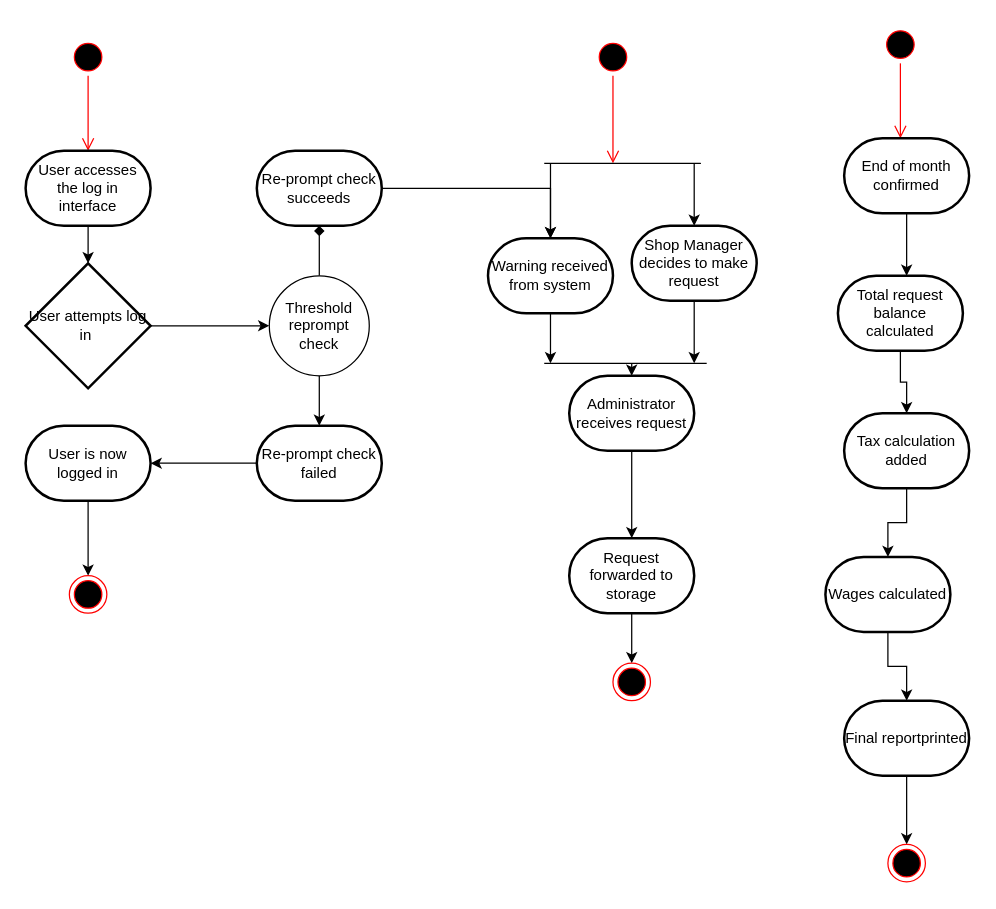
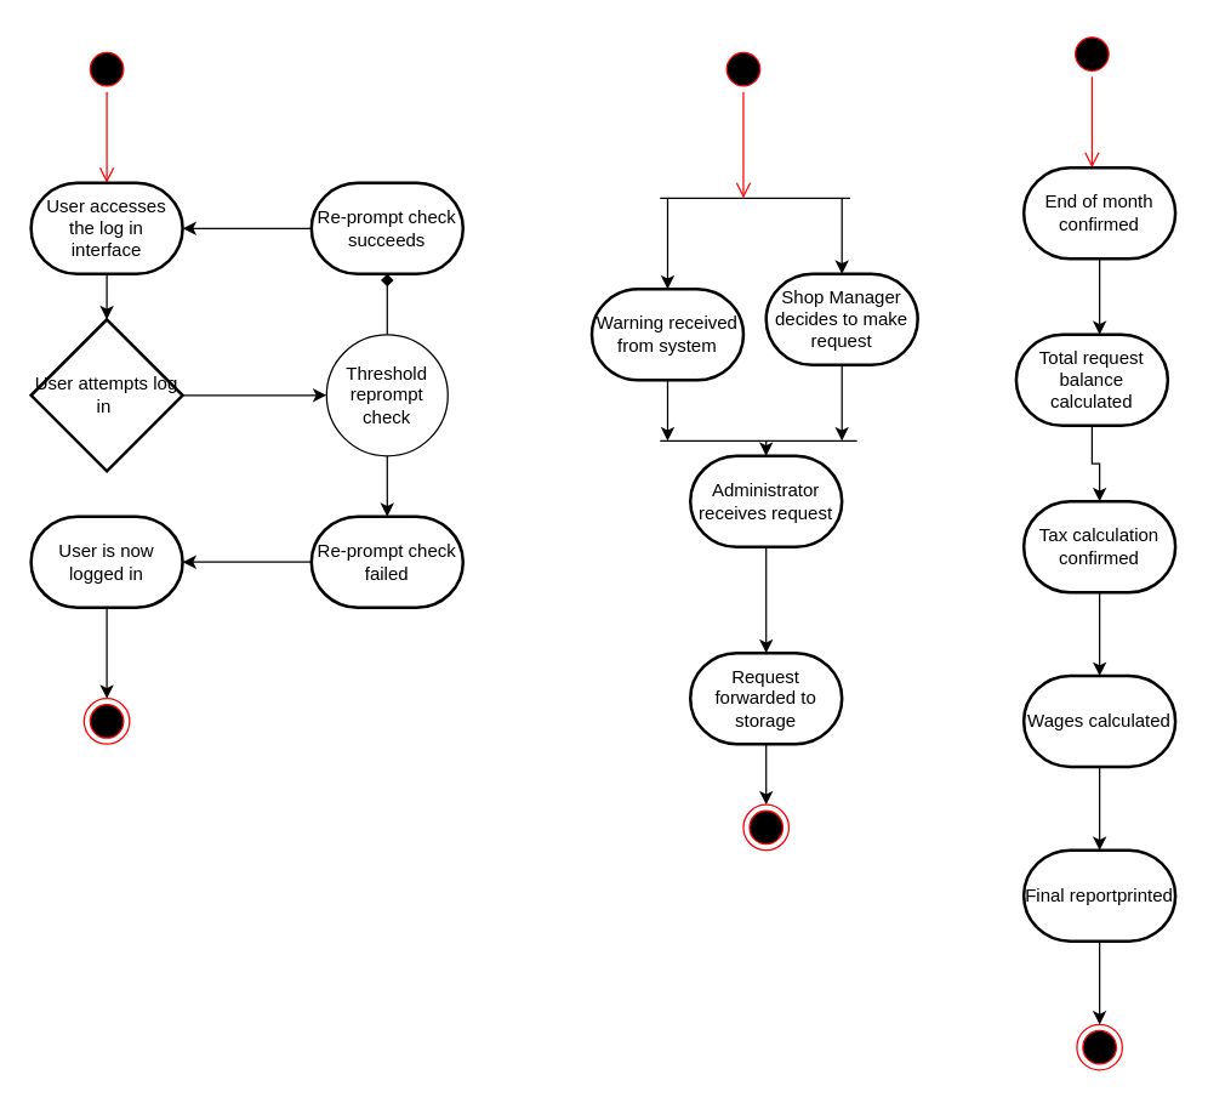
  <mxCell id="0" />
  <mxCell id="1" parent="0" />
  <mxCell id="2" value="" style="ellipse;html=1;shape=startState;fillColor=#000000;strokeColor=#ff0000;" vertex="1" parent="1"><mxGeometry x="55" y="30" width="30" height="30" as="geometry" /></mxCell>
  <mxCell id="3" value="" style="edgeStyle=orthogonalEdgeStyle;html=1;verticalAlign=bottom;endArrow=open;endSize=8;strokeColor=#ff0000;" edge="1" source="2" parent="1"><mxGeometry relative="1" as="geometry"><mxPoint x="70" y="120" as="targetPoint" /></mxGeometry></mxCell>
  <mxCell id="4" style="edgeStyle=orthogonalEdgeStyle;rounded=0;orthogonalLoop=1;jettySize=auto;html=1;entryX=0.5;entryY=0;entryDx=0;entryDy=0;entryPerimeter=0;" edge="1" parent="1" source="5" target="7"><mxGeometry relative="1" as="geometry" /></mxCell>
  <mxCell id="5" value="User accesses the log in interface" style="strokeWidth=2;html=1;shape=mxgraph.flowchart.terminator;whiteSpace=wrap;" vertex="1" parent="1"><mxGeometry x="20" y="120" width="100" height="60" as="geometry" /></mxCell>
  <mxCell id="6" style="edgeStyle=orthogonalEdgeStyle;rounded=0;orthogonalLoop=1;jettySize=auto;html=1;entryX=0;entryY=0.5;entryDx=0;entryDy=0;" edge="1" parent="1" source="7" target="12"><mxGeometry relative="1" as="geometry"><mxPoint x="205" y="270" as="targetPoint" /></mxGeometry></mxCell>
  <mxCell id="7" value="User attempts log in&amp;nbsp;" style="strokeWidth=2;html=1;shape=mxgraph.flowchart.decision;whiteSpace=wrap;" vertex="1" parent="1"><mxGeometry x="20" y="210" width="100" height="100" as="geometry" /></mxCell>
  <mxCell id="8" style="edgeStyle=orthogonalEdgeStyle;rounded=0;orthogonalLoop=1;jettySize=auto;html=1;" edge="1" parent="1" source="9" target="13"><mxGeometry relative="1" as="geometry" /></mxCell>
  <mxCell id="9" value="User is now logged in" style="strokeWidth=2;html=1;shape=mxgraph.flowchart.terminator;whiteSpace=wrap;" vertex="1" parent="1"><mxGeometry x="20" y="340" width="100" height="60" as="geometry" /></mxCell>
  <mxCell id="10" style="edgeStyle=orthogonalEdgeStyle;rounded=0;orthogonalLoop=1;jettySize=auto;html=1;entryX=0.5;entryY=0;entryDx=0;entryDy=0;entryPerimeter=0;" edge="1" parent="1" source="12" target="15"><mxGeometry relative="1" as="geometry" /></mxCell>
  <mxCell id="11" style="edgeStyle=orthogonalEdgeStyle;rounded=0;orthogonalLoop=1;jettySize=auto;html=1;entryX=0.5;entryY=1;entryDx=0;entryDy=0;entryPerimeter=0;endArrow=diamond;" edge="1" parent="1" source="12" target="17"><mxGeometry relative="1" as="geometry" /></mxCell>
  <mxCell id="12" value="Threshold reprompt check" style="ellipse;whiteSpace=wrap;html=1;" vertex="1" parent="1"><mxGeometry x="215" y="220" width="80" height="80" as="geometry" /></mxCell>
  <mxCell id="13" value="" style="ellipse;html=1;shape=endState;fillColor=#000000;strokeColor=#ff0000;" vertex="1" parent="1"><mxGeometry x="55" y="460" width="30" height="30" as="geometry" /></mxCell>
  <mxCell id="14" style="edgeStyle=orthogonalEdgeStyle;rounded=0;orthogonalLoop=1;jettySize=auto;html=1;entryX=1;entryY=0.5;entryDx=0;entryDy=0;entryPerimeter=0;" edge="1" parent="1" source="15" target="9"><mxGeometry relative="1" as="geometry" /></mxCell>
  <mxCell id="15" value="Re-prompt check failed" style="strokeWidth=2;html=1;shape=mxgraph.flowchart.terminator;whiteSpace=wrap;" vertex="1" parent="1"><mxGeometry x="205" y="340" width="100" height="60" as="geometry" /></mxCell>
- <mxCell id="16" style="edgeStyle=orthogonalEdgeStyle;rounded=0;orthogonalLoop=1;jettySize=auto;html=1;" edge="1" parent="1" source="17" target="22"><mxGeometry relative="1" as="geometry" /></mxCell>
+ <mxCell id="16" style="edgeStyle=orthogonalEdgeStyle;rounded=0;orthogonalLoop=1;jettySize=auto;html=1;entryX=1;entryY=0.5;entryDx=0;entryDy=0;entryPerimeter=0;" edge="1" parent="1" source="17" target="5"><mxGeometry relative="1" as="geometry" /></mxCell>
  <mxCell id="17" value="Re-prompt check succeeds" style="strokeWidth=2;html=1;shape=mxgraph.flowchart.terminator;whiteSpace=wrap;" vertex="1" parent="1"><mxGeometry x="205" y="120" width="100" height="60" as="geometry" /></mxCell>
  <mxCell id="18" value="" style="ellipse;html=1;shape=startState;fillColor=#000000;strokeColor=#ff0000;" vertex="1" parent="1"><mxGeometry x="475" y="30" width="30" height="30" as="geometry" /></mxCell>
  <mxCell id="19" value="" style="edgeStyle=orthogonalEdgeStyle;html=1;verticalAlign=bottom;endArrow=open;endSize=8;strokeColor=#ff0000;" edge="1" source="18" parent="1"><mxGeometry relative="1" as="geometry"><mxPoint x="490" y="130" as="targetPoint" /></mxGeometry></mxCell>
  <mxCell id="20" value="" style="endArrow=none;html=1;" edge="1" parent="1"><mxGeometry width="50" height="50" relative="1" as="geometry"><mxPoint x="435" y="130" as="sourcePoint" /><mxPoint x="515" y="130" as="targetPoint" /><Array as="points"><mxPoint x="525" y="130" /><mxPoint x="565" y="130" /></Array></mxGeometry></mxCell>
  <mxCell id="21" style="edgeStyle=orthogonalEdgeStyle;rounded=0;orthogonalLoop=1;jettySize=auto;html=1;" edge="1" parent="1" source="22"><mxGeometry relative="1" as="geometry"><mxPoint x="440" y="290" as="targetPoint" /></mxGeometry></mxCell>
  <mxCell id="22" value="Warning received from system" style="strokeWidth=2;html=1;shape=mxgraph.flowchart.terminator;whiteSpace=wrap;" vertex="1" parent="1"><mxGeometry x="390" y="190" width="100" height="60" as="geometry" /></mxCell>
  <mxCell id="23" style="edgeStyle=orthogonalEdgeStyle;rounded=0;orthogonalLoop=1;jettySize=auto;html=1;" edge="1" parent="1" source="24"><mxGeometry relative="1" as="geometry"><mxPoint x="555" y="290" as="targetPoint" /></mxGeometry></mxCell>
  <mxCell id="24" value="Shop Manager decides to make request" style="strokeWidth=2;html=1;shape=mxgraph.flowchart.terminator;whiteSpace=wrap;" vertex="1" parent="1"><mxGeometry x="505" y="180" width="100" height="60" as="geometry" /></mxCell>
  <mxCell id="25" value="" style="endArrow=classic;html=1;entryX=0.5;entryY=0;entryDx=0;entryDy=0;entryPerimeter=0;" edge="1" parent="1" target="24"><mxGeometry width="50" height="50" relative="1" as="geometry"><mxPoint x="555" y="130" as="sourcePoint" /><mxPoint x="575" y="110" as="targetPoint" /></mxGeometry></mxCell>
  <mxCell id="26" value="" style="endArrow=classic;html=1;entryX=0.5;entryY=0;entryDx=0;entryDy=0;entryPerimeter=0;" edge="1" parent="1" target="22"><mxGeometry width="50" height="50" relative="1" as="geometry"><mxPoint x="440" y="130" as="sourcePoint" /><mxPoint x="455" y="120" as="targetPoint" /></mxGeometry></mxCell>
  <mxCell id="27" value="" style="endArrow=none;html=1;" edge="1" parent="1"><mxGeometry width="50" height="50" relative="1" as="geometry"><mxPoint x="435" y="290" as="sourcePoint" /><mxPoint x="565" y="290" as="targetPoint" /></mxGeometry></mxCell>
  <mxCell id="28" style="edgeStyle=orthogonalEdgeStyle;rounded=0;orthogonalLoop=1;jettySize=auto;html=1;entryX=0.5;entryY=0;entryDx=0;entryDy=0;entryPerimeter=0;" edge="1" parent="1" source="29" target="32"><mxGeometry relative="1" as="geometry" /></mxCell>
  <mxCell id="29" value="Administrator receives request" style="strokeWidth=2;html=1;shape=mxgraph.flowchart.terminator;whiteSpace=wrap;" vertex="1" parent="1"><mxGeometry x="455" y="300" width="100" height="60" as="geometry" /></mxCell>
  <mxCell id="30" value="" style="endArrow=classic;html=1;entryX=0.5;entryY=0;entryDx=0;entryDy=0;entryPerimeter=0;" edge="1" parent="1" target="29"><mxGeometry width="50" height="50" relative="1" as="geometry"><mxPoint x="505" y="290" as="sourcePoint" /><mxPoint x="525" y="290" as="targetPoint" /></mxGeometry></mxCell>
  <mxCell id="31" style="edgeStyle=orthogonalEdgeStyle;rounded=0;orthogonalLoop=1;jettySize=auto;html=1;" edge="1" parent="1" source="32" target="33"><mxGeometry relative="1" as="geometry" /></mxCell>
  <mxCell id="32" value="Request forwarded to storage" style="strokeWidth=2;html=1;shape=mxgraph.flowchart.terminator;whiteSpace=wrap;" vertex="1" parent="1"><mxGeometry x="455" y="430" width="100" height="60" as="geometry" /></mxCell>
  <mxCell id="33" value="" style="ellipse;html=1;shape=endState;fillColor=#000000;strokeColor=#ff0000;" vertex="1" parent="1"><mxGeometry x="490" y="530" width="30" height="30" as="geometry" /></mxCell>
  <mxCell id="34" value="" style="ellipse;html=1;shape=startState;fillColor=#000000;strokeColor=#ff0000;" vertex="1" parent="1"><mxGeometry x="705" y="20" width="30" height="30" as="geometry" /></mxCell>
  <mxCell id="35" value="" style="edgeStyle=orthogonalEdgeStyle;html=1;verticalAlign=bottom;endArrow=open;endSize=8;strokeColor=#ff0000;" edge="1" source="34" parent="1"><mxGeometry relative="1" as="geometry"><mxPoint x="720" y="110" as="targetPoint" /></mxGeometry></mxCell>
  <mxCell id="36" style="edgeStyle=orthogonalEdgeStyle;rounded=0;orthogonalLoop=1;jettySize=auto;html=1;" edge="1" parent="1" source="37" target="39"><mxGeometry relative="1" as="geometry"><Array as="points"><mxPoint x="725" y="195" /><mxPoint x="725" y="195" /></Array></mxGeometry></mxCell>
  <mxCell id="37" value="End of month confirmed" style="strokeWidth=2;html=1;shape=mxgraph.flowchart.terminator;whiteSpace=wrap;" vertex="1" parent="1"><mxGeometry x="675" y="110" width="100" height="60" as="geometry" /></mxCell>
  <mxCell id="38" style="edgeStyle=orthogonalEdgeStyle;rounded=0;orthogonalLoop=1;jettySize=auto;html=1;" edge="1" parent="1" source="39" target="41"><mxGeometry relative="1" as="geometry" /></mxCell>
  <mxCell id="39" value="Total request balance calculated" style="strokeWidth=2;html=1;shape=mxgraph.flowchart.terminator;whiteSpace=wrap;" vertex="1" parent="1"><mxGeometry x="670" y="220" width="100" height="60" as="geometry" /></mxCell>
  <mxCell id="40" style="edgeStyle=orthogonalEdgeStyle;rounded=0;orthogonalLoop=1;jettySize=auto;html=1;entryX=0.5;entryY=0;entryDx=0;entryDy=0;entryPerimeter=0;" edge="1" parent="1" source="41" target="43"><mxGeometry relative="1" as="geometry" /></mxCell>
- <mxCell id="41" value="Tax calculation added" style="strokeWidth=2;html=1;shape=mxgraph.flowchart.terminator;whiteSpace=wrap;" vertex="1" parent="1"><mxGeometry x="675" y="330" width="100" height="60" as="geometry" /></mxCell>
+ <mxCell id="41" value="Tax calculation confirmed" style="strokeWidth=2;html=1;shape=mxgraph.flowchart.terminator;whiteSpace=wrap;" vertex="1" parent="1"><mxGeometry x="675" y="330" width="100" height="60" as="geometry" /></mxCell>
  <mxCell id="42" style="edgeStyle=orthogonalEdgeStyle;rounded=0;orthogonalLoop=1;jettySize=auto;html=1;entryX=0.5;entryY=0;entryDx=0;entryDy=0;entryPerimeter=0;" edge="1" parent="1" source="43" target="45"><mxGeometry relative="1" as="geometry" /></mxCell>
- <mxCell id="43" value="Wages calculated" style="strokeWidth=2;html=1;shape=mxgraph.flowchart.terminator;whiteSpace=wrap;" vertex="1" parent="1"><mxGeometry x="660" y="445" width="100" height="60" as="geometry" /></mxCell>
+ <mxCell id="43" value="Wages calculated" style="strokeWidth=2;html=1;shape=mxgraph.flowchart.terminator;whiteSpace=wrap;" vertex="1" parent="1"><mxGeometry x="675" y="445" width="100" height="60" as="geometry" /></mxCell>
  <mxCell id="44" style="edgeStyle=orthogonalEdgeStyle;rounded=0;orthogonalLoop=1;jettySize=auto;html=1;" edge="1" parent="1" source="45" target="46"><mxGeometry relative="1" as="geometry" /></mxCell>
  <mxCell id="45" value="Final reportprinted" style="strokeWidth=2;html=1;shape=mxgraph.flowchart.terminator;whiteSpace=wrap;" vertex="1" parent="1"><mxGeometry x="675" y="560" width="100" height="60" as="geometry" /></mxCell>
  <mxCell id="46" value="" style="ellipse;html=1;shape=endState;fillColor=#000000;strokeColor=#ff0000;" vertex="1" parent="1"><mxGeometry x="710" y="675" width="30" height="30" as="geometry" /></mxCell>
